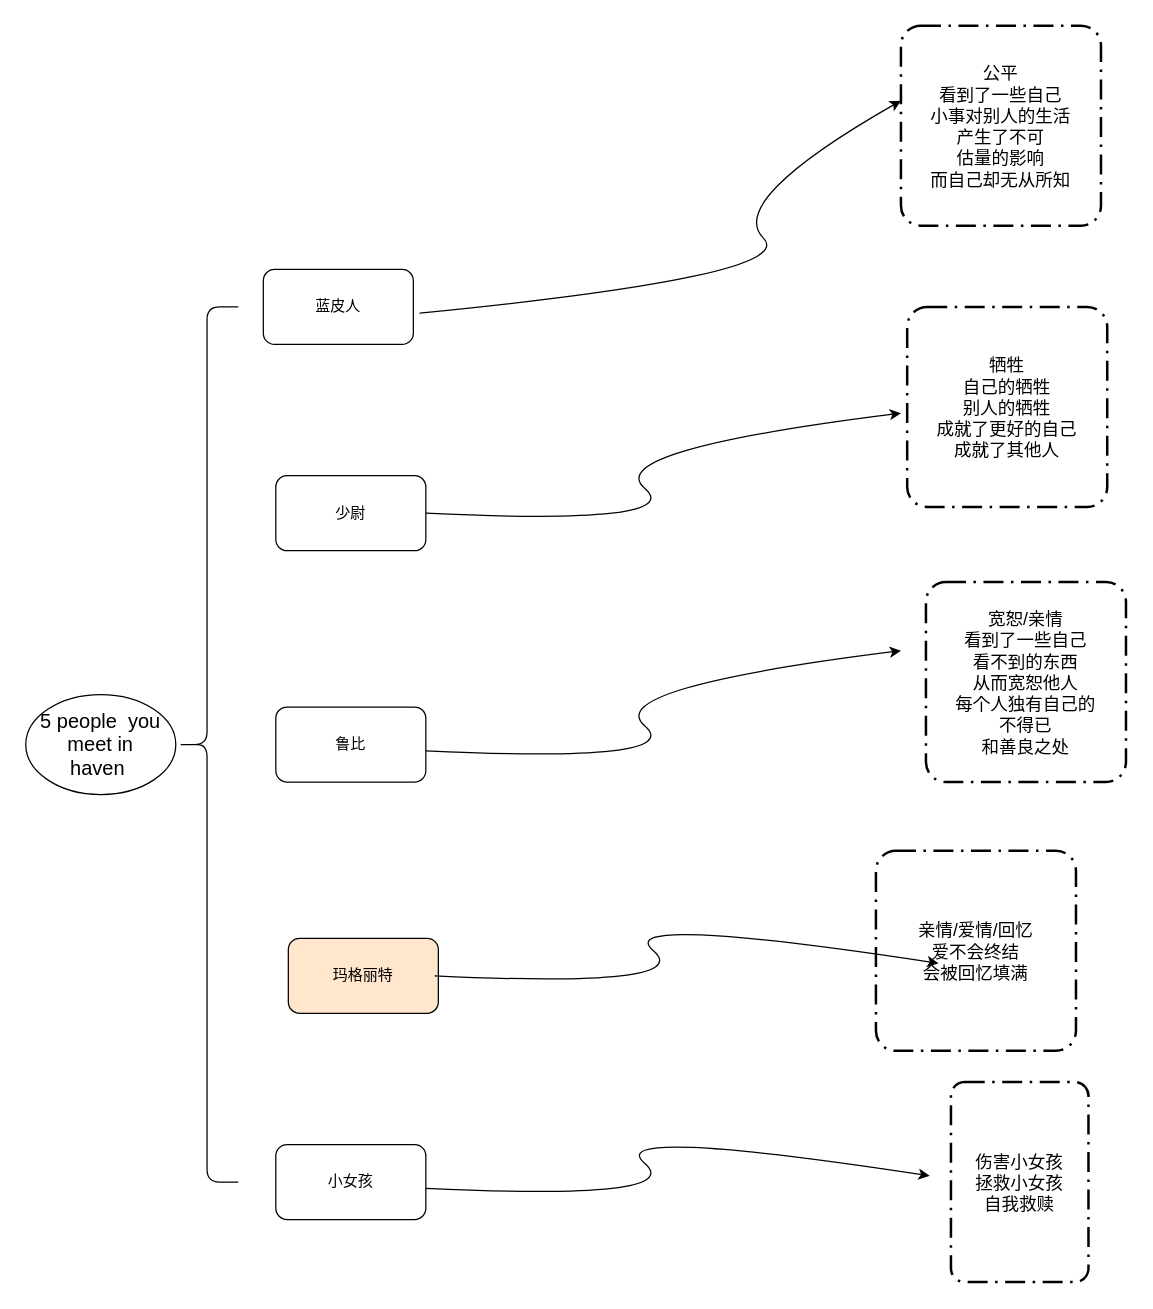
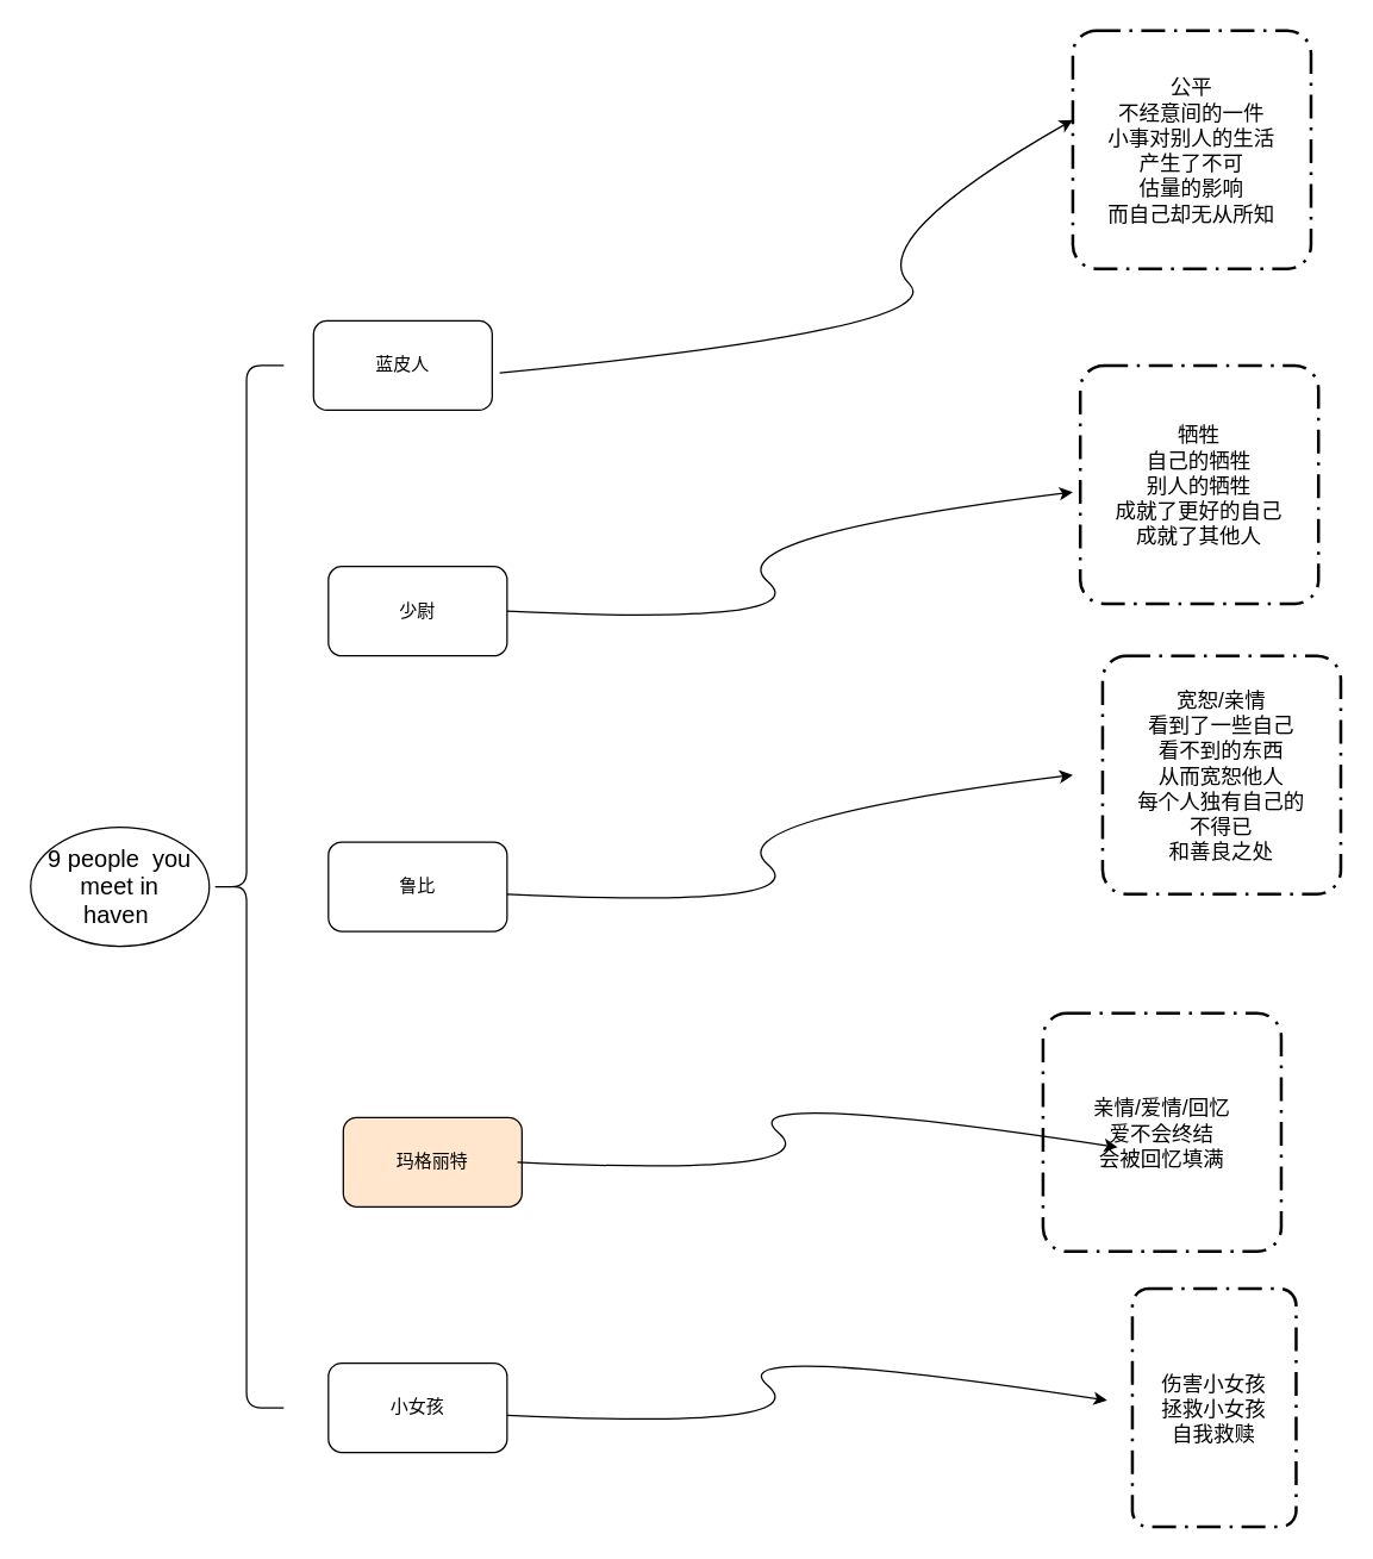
  <mxCell id="0" />
  <mxCell id="1" parent="0" />
- <mxCell id="2" value="5 people&amp;nbsp; you meet in &lt;br&gt;haven&amp;nbsp;" style="ellipse;whiteSpace=wrap;html=1;fontSize=16;" parent="1" vertex="1"><mxGeometry x="20" y="555" width="120" height="80" as="geometry" /></mxCell>
+ <mxCell id="2" value="9 people&amp;nbsp; you meet in &lt;br&gt;haven&amp;nbsp;" style="ellipse;whiteSpace=wrap;html=1;fontSize=16;" parent="1" vertex="1"><mxGeometry x="20" y="555" width="120" height="80" as="geometry" /></mxCell>
  <mxCell id="3" value="" style="shape=curlyBracket;whiteSpace=wrap;html=1;rounded=1;fontSize=16;" parent="1" vertex="1"><mxGeometry x="140" y="245" width="50" height="700" as="geometry" /></mxCell>
  <mxCell id="4" value="蓝皮人" style="rounded=1;whiteSpace=wrap;html=1;" parent="1" vertex="1"><mxGeometry x="210" y="215" width="120" height="60" as="geometry" /></mxCell>
  <mxCell id="5" value="少尉" style="rounded=1;whiteSpace=wrap;html=1;" parent="1" vertex="1"><mxGeometry x="220" y="380" width="120" height="60" as="geometry" /></mxCell>
  <mxCell id="6" value="鲁比" style="rounded=1;whiteSpace=wrap;html=1;" parent="1" vertex="1"><mxGeometry x="220" y="565" width="120" height="60" as="geometry" /></mxCell>
  <mxCell id="7" value="玛格丽特" style="rounded=1;whiteSpace=wrap;html=1;fillColor=#ffe6cc;" parent="1" vertex="1"><mxGeometry x="230" y="750" width="120" height="60" as="geometry" /></mxCell>
  <mxCell id="8" value="小女孩" style="rounded=1;whiteSpace=wrap;html=1;" parent="1" vertex="1"><mxGeometry x="220" y="915" width="120" height="60" as="geometry" /></mxCell>
  <mxCell id="9" value="" style="curved=1;endArrow=classic;html=1;" edge="1" parent="1"><mxGeometry width="50" height="50" relative="1" as="geometry"><mxPoint x="340" y="410" as="sourcePoint" /><mxPoint x="720" y="330" as="targetPoint" /><Array as="points"><mxPoint x="550" y="420" /><mxPoint x="480" y="360" /></Array></mxGeometry></mxCell>
- <mxCell id="10" value="公平&#10;看到了一些自己&#10;小事对别人的生活&#10;产生了不可&#10;估量的影响&#10;而自己却无从所知" style="rounded=1;arcSize=10;dashed=1;strokeColor=#000000;fillColor=none;gradientColor=none;dashPattern=8 3 1 3;strokeWidth=2;fontSize=14;" vertex="1" parent="1"><mxGeometry x="720" y="20" width="160" height="160" as="geometry" /></mxCell>
+ <mxCell id="10" value="公平&#10;不经意间的一件&#10;小事对别人的生活&#10;产生了不可&#10;估量的影响&#10;而自己却无从所知" style="rounded=1;arcSize=10;dashed=1;strokeColor=#000000;fillColor=none;gradientColor=none;dashPattern=8 3 1 3;strokeWidth=2;fontSize=14;" vertex="1" parent="1"><mxGeometry x="720" y="20" width="160" height="160" as="geometry" /></mxCell>
  <mxCell id="11" value="" style="curved=1;endArrow=classic;html=1;" edge="1" parent="1"><mxGeometry width="50" height="50" relative="1" as="geometry"><mxPoint x="335" y="250" as="sourcePoint" /><mxPoint x="720" y="80" as="targetPoint" /><Array as="points"><mxPoint x="640" y="220" /><mxPoint x="580" y="160" /></Array></mxGeometry></mxCell>
  <mxCell id="12" value="牺牲&#10;自己的牺牲&#10;别人的牺牲&#10;成就了更好的自己&#10;成就了其他人" style="rounded=1;arcSize=10;dashed=1;strokeColor=#000000;fillColor=none;gradientColor=none;dashPattern=8 3 1 3;strokeWidth=2;fontSize=14;" vertex="1" parent="1"><mxGeometry x="725" y="245" width="160" height="160" as="geometry" /></mxCell>
  <mxCell id="13" value="" style="curved=1;endArrow=classic;html=1;" edge="1" parent="1"><mxGeometry width="50" height="50" relative="1" as="geometry"><mxPoint x="340" y="600" as="sourcePoint" /><mxPoint x="720" y="520" as="targetPoint" /><Array as="points"><mxPoint x="550" y="610" /><mxPoint x="480" y="550" /></Array></mxGeometry></mxCell>
- <mxCell id="14" value="宽恕/亲情&#10;看到了一些自己&#10;看不到的东西&#10;从而宽恕他人&#10;每个人独有自己的&#10;不得已&#10;和善良之处" style="rounded=1;arcSize=10;dashed=1;strokeColor=#000000;fillColor=none;gradientColor=none;dashPattern=8 3 1 3;strokeWidth=2;fontSize=14;" vertex="1" parent="1"><mxGeometry x="740" y="465" width="160" height="160" as="geometry" /></mxCell>
+ <mxCell id="14" value="宽恕/亲情&#10;看到了一些自己&#10;看不到的东西&#10;从而宽恕他人&#10;每个人独有自己的&#10;不得已&#10;和善良之处" style="rounded=1;arcSize=10;dashed=1;strokeColor=#000000;fillColor=none;gradientColor=none;dashPattern=8 3 1 3;strokeWidth=2;fontSize=14;" vertex="1" parent="1"><mxGeometry x="740" y="440" width="160" height="160" as="geometry" /></mxCell>
  <mxCell id="15" value="" style="curved=1;endArrow=classic;html=1;" edge="1" parent="1"><mxGeometry width="50" height="50" relative="1" as="geometry"><mxPoint x="347" y="780" as="sourcePoint" /><mxPoint x="750" y="770" as="targetPoint" /><Array as="points"><mxPoint x="557" y="790" /><mxPoint x="487" y="730" /></Array></mxGeometry></mxCell>
  <mxCell id="16" value="亲情/爱情/回忆&#10;爱不会终结&#10;会被回忆填满" style="rounded=1;arcSize=10;dashed=1;strokeColor=#000000;fillColor=none;gradientColor=none;dashPattern=8 3 1 3;strokeWidth=2;fontSize=14;" vertex="1" parent="1"><mxGeometry x="700" y="680" width="160" height="160" as="geometry" /></mxCell>
  <mxCell id="17" value="" style="curved=1;endArrow=classic;html=1;" edge="1" parent="1"><mxGeometry width="50" height="50" relative="1" as="geometry"><mxPoint x="340" y="950" as="sourcePoint" /><mxPoint x="743" y="940" as="targetPoint" /><Array as="points"><mxPoint x="550" y="960" /><mxPoint x="480" y="900" /></Array></mxGeometry></mxCell>
  <mxCell id="18" value="伤害小女孩&#10;拯救小女孩&#10;自我救赎" style="rounded=1;arcSize=10;dashed=1;strokeColor=#000000;fillColor=none;gradientColor=none;dashPattern=8 3 1 3;strokeWidth=2;fontSize=14;" vertex="1" parent="1"><mxGeometry x="760" y="865" width="110" height="160" as="geometry" /></mxCell>
